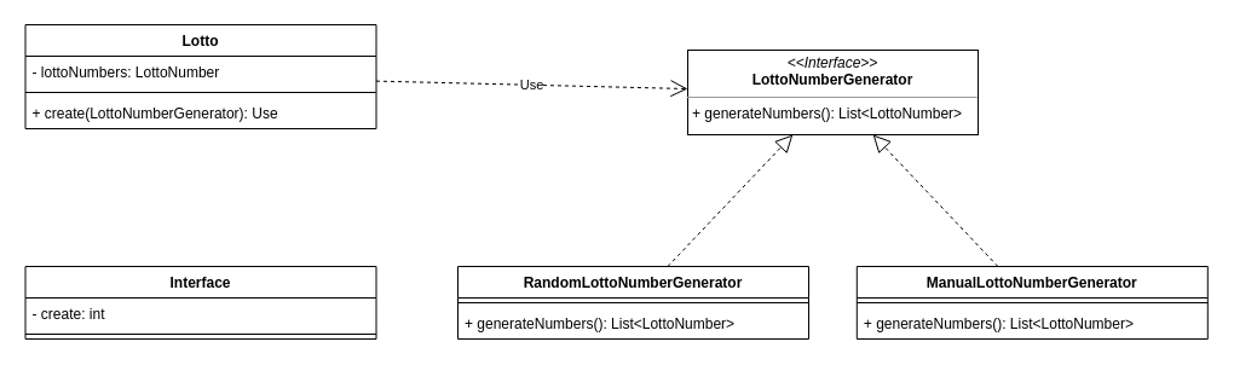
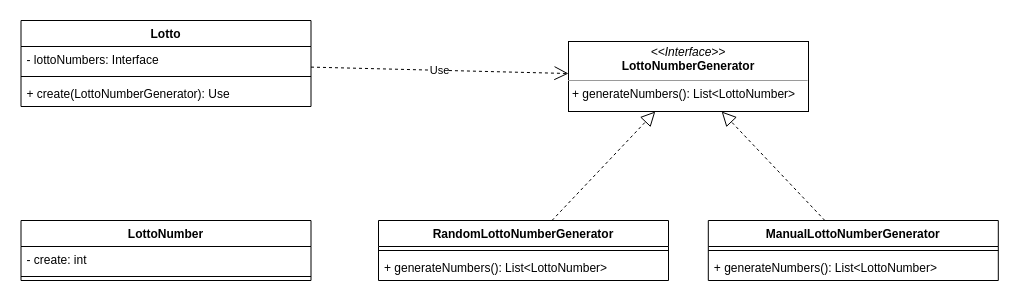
  <mxCell id="0" />
  <mxCell id="1" parent="0" />
  <mxCell id="2" value="Lotto" style="swimlane;fontStyle=1;align=center;verticalAlign=top;childLayout=stackLayout;horizontal=1;startSize=26;horizontalStack=0;resizeParent=1;resizeParentMax=0;resizeLast=0;collapsible=1;marginBottom=0;" parent="1" vertex="1"><mxGeometry x="20.5" y="20" width="290" height="86" as="geometry"><mxRectangle x="40" y="630" width="60" height="26" as="alternateBounds" /></mxGeometry></mxCell>
- <mxCell id="3" value="- lottoNumbers: LottoNumber" style="text;strokeColor=none;fillColor=none;align=left;verticalAlign=top;spacingLeft=4;spacingRight=4;overflow=hidden;rotatable=0;points=[[0,0.5],[1,0.5]];portConstraint=eastwest;" parent="2" vertex="1"><mxGeometry y="26" width="290" height="26" as="geometry" /></mxCell>
+ <mxCell id="3" value="- lottoNumbers: Interface" style="text;strokeColor=none;fillColor=none;align=left;verticalAlign=top;spacingLeft=4;spacingRight=4;overflow=hidden;rotatable=0;points=[[0,0.5],[1,0.5]];portConstraint=eastwest;" parent="2" vertex="1"><mxGeometry y="26" width="290" height="26" as="geometry" /></mxCell>
  <mxCell id="4" value="" style="line;strokeWidth=1;fillColor=none;align=left;verticalAlign=middle;spacingTop=-1;spacingLeft=3;spacingRight=3;rotatable=0;labelPosition=right;points=[];portConstraint=eastwest;" parent="2" vertex="1"><mxGeometry y="52" width="290" height="8" as="geometry" /></mxCell>
  <mxCell id="5" value="+ create(LottoNumberGenerator): Use" style="text;strokeColor=none;fillColor=none;align=left;verticalAlign=top;spacingLeft=4;spacingRight=4;overflow=hidden;rotatable=0;points=[[0,0.5],[1,0.5]];portConstraint=eastwest;" parent="2" vertex="1"><mxGeometry y="60" width="290" height="26" as="geometry" /></mxCell>
- <mxCell id="6" value="Interface&#10;" style="swimlane;fontStyle=1;align=center;verticalAlign=top;childLayout=stackLayout;horizontal=1;startSize=26;horizontalStack=0;resizeParent=1;resizeParentMax=0;resizeLast=0;collapsible=1;marginBottom=0;" parent="1" vertex="1"><mxGeometry x="20.5" y="220" width="290" height="60" as="geometry"><mxRectangle x="40" y="630" width="60" height="26" as="alternateBounds" /></mxGeometry></mxCell>
+ <mxCell id="6" value="LottoNumber&#10;" style="swimlane;fontStyle=1;align=center;verticalAlign=top;childLayout=stackLayout;horizontal=1;startSize=26;horizontalStack=0;resizeParent=1;resizeParentMax=0;resizeLast=0;collapsible=1;marginBottom=0;" parent="1" vertex="1"><mxGeometry x="20.5" y="220" width="290" height="60" as="geometry"><mxRectangle x="40" y="630" width="60" height="26" as="alternateBounds" /></mxGeometry></mxCell>
  <mxCell id="7" value="- create: int" style="text;strokeColor=none;fillColor=none;align=left;verticalAlign=top;spacingLeft=4;spacingRight=4;overflow=hidden;rotatable=0;points=[[0,0.5],[1,0.5]];portConstraint=eastwest;" parent="6" vertex="1"><mxGeometry y="26" width="290" height="26" as="geometry" /></mxCell>
  <mxCell id="8" value="" style="line;strokeWidth=1;fillColor=none;align=left;verticalAlign=middle;spacingTop=-1;spacingLeft=3;spacingRight=3;rotatable=0;labelPosition=right;points=[];portConstraint=eastwest;" parent="6" vertex="1"><mxGeometry y="52" width="290" height="8" as="geometry" /></mxCell>
  <mxCell id="9" value="RandomLottoNumberGenerator&#10;" style="swimlane;fontStyle=1;align=center;verticalAlign=top;childLayout=stackLayout;horizontal=1;startSize=26;horizontalStack=0;resizeParent=1;resizeParentMax=0;resizeLast=0;collapsible=1;marginBottom=0;" parent="1" vertex="1"><mxGeometry x="378" y="220" width="290" height="60" as="geometry"><mxRectangle x="40" y="630" width="60" height="26" as="alternateBounds" /></mxGeometry></mxCell>
  <mxCell id="10" value="" style="line;strokeWidth=1;fillColor=none;align=left;verticalAlign=middle;spacingTop=-1;spacingLeft=3;spacingRight=3;rotatable=0;labelPosition=right;points=[];portConstraint=eastwest;" parent="9" vertex="1"><mxGeometry y="26" width="290" height="8" as="geometry" /></mxCell>
  <mxCell id="11" value="+ generateNumbers(): List&lt;LottoNumber&gt;&#10;" style="text;strokeColor=none;fillColor=none;align=left;verticalAlign=top;spacingLeft=4;spacingRight=4;overflow=hidden;rotatable=0;points=[[0,0.5],[1,0.5]];portConstraint=eastwest;" parent="9" vertex="1"><mxGeometry y="34" width="290" height="26" as="geometry" /></mxCell>
  <mxCell id="12" value="Use" style="endArrow=open;endSize=12;dashed=1;html=1;" parent="1" source="2" target="16" edge="1"><mxGeometry width="160" relative="1" as="geometry"><mxPoint x="370.5" y="170" as="sourcePoint" /><mxPoint x="530.5" y="170" as="targetPoint" /></mxGeometry></mxCell>
  <mxCell id="13" value="ManualLottoNumberGenerator&#10;" style="swimlane;fontStyle=1;align=center;verticalAlign=top;childLayout=stackLayout;horizontal=1;startSize=26;horizontalStack=0;resizeParent=1;resizeParentMax=0;resizeLast=0;collapsible=1;marginBottom=0;" vertex="1" parent="1"><mxGeometry x="707.8" y="220" width="290" height="60" as="geometry"><mxRectangle x="40" y="630" width="60" height="26" as="alternateBounds" /></mxGeometry></mxCell>
  <mxCell id="14" value="" style="line;strokeWidth=1;fillColor=none;align=left;verticalAlign=middle;spacingTop=-1;spacingLeft=3;spacingRight=3;rotatable=0;labelPosition=right;points=[];portConstraint=eastwest;" vertex="1" parent="13"><mxGeometry y="26" width="290" height="8" as="geometry" /></mxCell>
  <mxCell id="15" value="+ generateNumbers(): List&lt;LottoNumber&gt;&#10;" style="text;strokeColor=none;fillColor=none;align=left;verticalAlign=top;spacingLeft=4;spacingRight=4;overflow=hidden;rotatable=0;points=[[0,0.5],[1,0.5]];portConstraint=eastwest;" vertex="1" parent="13"><mxGeometry y="34" width="290" height="26" as="geometry" /></mxCell>
  <mxCell id="16" value="&lt;p style=&quot;margin: 0px ; margin-top: 4px ; text-align: center&quot;&gt;&lt;i&gt;&amp;lt;&amp;lt;Interface&amp;gt;&amp;gt;&lt;/i&gt;&lt;br&gt;&lt;b&gt;LottoNumberGenerator&lt;/b&gt;&lt;/p&gt;&lt;hr size=&quot;1&quot;&gt;&lt;p style=&quot;margin: 0px ; margin-left: 4px&quot;&gt;+ generateNumbers(): List&amp;lt;LottoNumber&amp;gt;&lt;br&gt;&lt;/p&gt;" style="verticalAlign=top;align=left;overflow=fill;fontSize=12;fontFamily=Helvetica;html=1;" vertex="1" parent="1"><mxGeometry x="568" y="41" width="240" height="70" as="geometry" /></mxCell>
  <mxCell id="17" value="" style="endArrow=block;dashed=1;endFill=0;endSize=12;html=1;" edge="1" parent="1" source="9" target="16"><mxGeometry width="160" relative="1" as="geometry"><mxPoint x="18" y="300" as="sourcePoint" /><mxPoint x="178" y="300" as="targetPoint" /></mxGeometry></mxCell>
  <mxCell id="18" value="" style="endArrow=block;dashed=1;endFill=0;endSize=12;html=1;" edge="1" parent="1" source="13" target="16"><mxGeometry width="160" relative="1" as="geometry"><mxPoint x="18" y="300" as="sourcePoint" /><mxPoint x="178" y="300" as="targetPoint" /></mxGeometry></mxCell>
